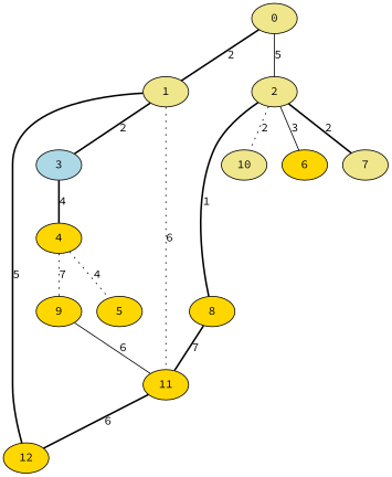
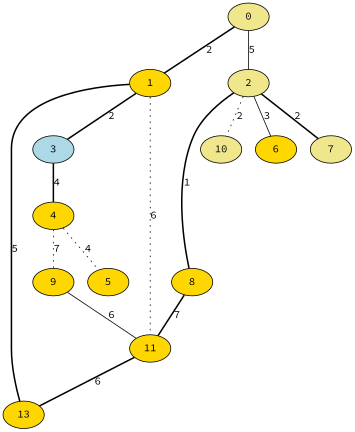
  graph {
    fontname="Source Code Pro"
    node [fillcolor=gold fontname="Source Code Pro" habit=4 style=filled x=8 y=6]
    edge [fontname="Source Code Pro" style=bold weight=2]
    0 [fillcolor=khaki x=7 y=4]
-   1 [fillcolor=khaki x=6]
+   1 [x=6]
    2 [fillcolor=khaki habit=5 x=5 y=2]
    3 [fillcolor=lightblue habit=10 y=7]
    11 [habit=10 x=2]
-   12 [habit=1 x=1 y=7]
+   12 [habit=1 x=1 y=7 label=13]
    6 [habit=2 x=2 y=1]
    7 [base=2 fillcolor=khaki habit=1 x=5 y=1]
    8 [habit=9 x=2 y=3]
    10 [fillcolor=khaki habit=8 y=2]
    4 [base=1 y=9]
    5 [habit=5 x=10 y=10]
    9 [habit=5 x=3 y=8]
    0 -- 1 [label=2]
    0 -- 2 [label=5 style=solid weight=5]
    1 -- 3 [label=2]
    1 -- 11 [label=6 style=dotted weight=6]
    1 -- 12 [label=5 weight=5]
    2 -- 6 [label=3 style=solid weight=3]
    2 -- 7 [label=2]
    2 -- 8 [label=1 weight=1]
    2 -- 10 [label=2 style=dotted]
    3 -- 4 [label=4 weight=4]
    11 -- 12 [label=6 weight=5]
    8 -- 11 [label=7 weight=7]
    4 -- 5 [label=4 style=dotted weight=4]
    4 -- 9 [label=7 style=dotted weight=7]
    9 -- 11 [label=6 style=solid weight=6]
  }
